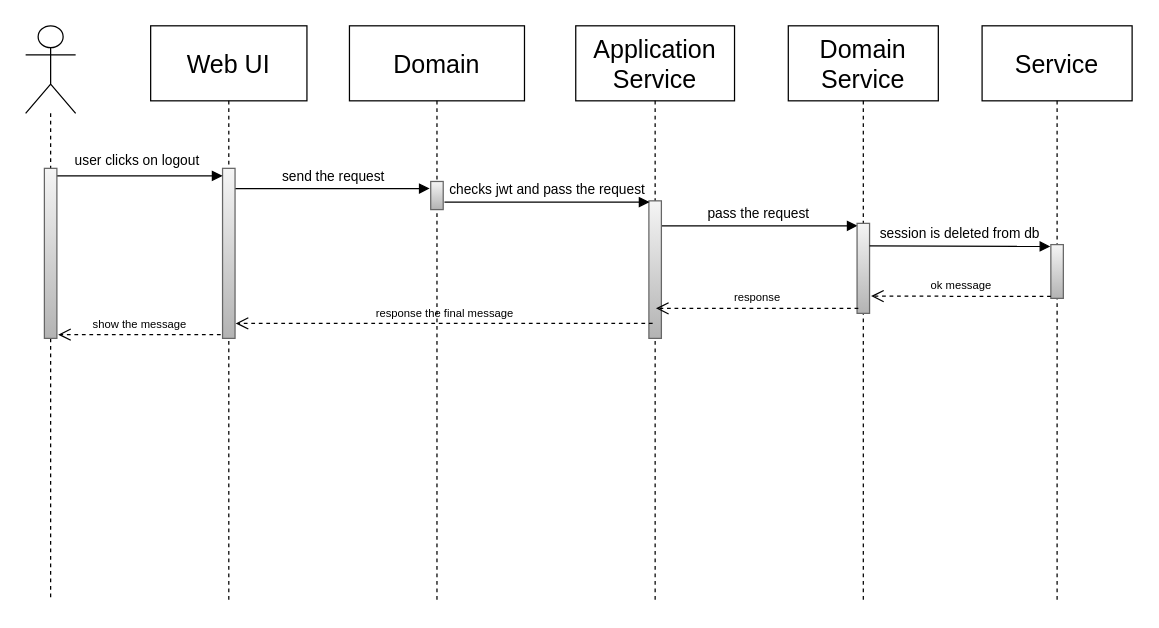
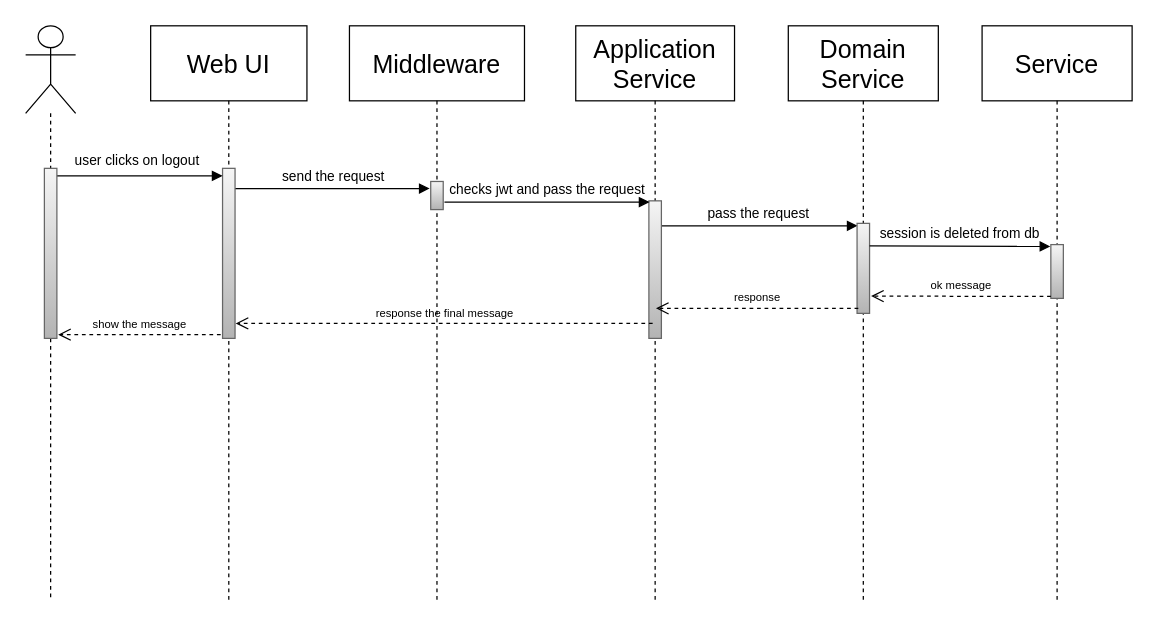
  <mxCell id="0" />
  <mxCell id="1" parent="0" />
  <mxCell id="2" value="" style="shape=umlLifeline;participant=umlActor;perimeter=lifelinePerimeter;whiteSpace=wrap;html=1;container=1;collapsible=0;recursiveResize=0;verticalAlign=top;spacingTop=36;outlineConnect=0;size=70;" parent="1" vertex="1"><mxGeometry x="20" y="20" width="40" height="460" as="geometry" /></mxCell>
  <mxCell id="3" value="&lt;font style=&quot;font-size: 20px;&quot;&gt;Web UI&lt;/font&gt;" style="shape=umlLifeline;perimeter=lifelinePerimeter;whiteSpace=wrap;html=1;container=1;collapsible=0;recursiveResize=0;outlineConnect=0;size=60;" parent="1" vertex="1"><mxGeometry x="120" y="20" width="125" height="460" as="geometry" /></mxCell>
  <mxCell id="4" value="send the request" style="html=1;verticalAlign=bottom;endArrow=block;entryX=-0.084;entryY=0.029;entryDx=0;entryDy=0;entryPerimeter=0;labelBackgroundColor=none;" parent="3" source="5" edge="1"><mxGeometry width="80" relative="1" as="geometry"><mxPoint x="60" y="130" as="sourcePoint" /><mxPoint x="223.16" y="130.15" as="targetPoint" /></mxGeometry></mxCell>
  <mxCell id="5" value="" style="html=1;points=[];perimeter=orthogonalPerimeter;verticalAlign=middle;fillStyle=auto;rounded=0;glass=0;shadow=0;fillColor=#f5f5f5;gradientColor=#b3b3b3;strokeColor=#666666;" parent="3" vertex="1"><mxGeometry x="57.5" y="114" width="10" height="136" as="geometry" /></mxCell>
- <mxCell id="6" value="&lt;font style=&quot;&quot;&gt;&lt;font style=&quot;font-size: 20px;&quot;&gt;Domain&lt;/font&gt;&lt;br&gt;&lt;/font&gt;" style="shape=umlLifeline;perimeter=lifelinePerimeter;whiteSpace=wrap;html=1;container=1;collapsible=0;recursiveResize=0;outlineConnect=0;size=60;" parent="1" vertex="1"><mxGeometry x="279" y="20" width="140" height="460" as="geometry" /></mxCell>
+ <mxCell id="6" value="&lt;font style=&quot;&quot;&gt;&lt;font style=&quot;font-size: 20px;&quot;&gt;Middleware&lt;/font&gt;&lt;br&gt;&lt;/font&gt;" style="shape=umlLifeline;perimeter=lifelinePerimeter;whiteSpace=wrap;html=1;container=1;collapsible=0;recursiveResize=0;outlineConnect=0;size=60;" parent="1" vertex="1"><mxGeometry x="279" y="20" width="140" height="460" as="geometry" /></mxCell>
  <mxCell id="7" value="" style="html=1;points=[];perimeter=orthogonalPerimeter;fontSize=11;fillColor=#f5f5f5;gradientColor=#b3b3b3;strokeColor=#666666;" parent="6" vertex="1"><mxGeometry x="65" y="124.5" width="10" height="22.5" as="geometry" /></mxCell>
  <mxCell id="8" value="&lt;span style=&quot;font-size: 20px;&quot;&gt;Domain&lt;br&gt;Service&lt;br&gt;&lt;/span&gt;" style="shape=umlLifeline;perimeter=lifelinePerimeter;whiteSpace=wrap;html=1;container=1;collapsible=0;recursiveResize=0;outlineConnect=0;size=60;" parent="1" vertex="1"><mxGeometry x="630" y="20" width="120" height="460" as="geometry" /></mxCell>
  <mxCell id="9" value="&lt;font style=&quot;font-size: 11px;&quot;&gt;pass the request&lt;br&gt;&lt;/font&gt;" style="html=1;verticalAlign=bottom;endArrow=block;fontSize=14;labelBackgroundColor=none;entryX=0.043;entryY=0.088;entryDx=0;entryDy=0;entryPerimeter=0;" parent="8" edge="1"><mxGeometry relative="1" as="geometry"><mxPoint x="-101.5" y="160" as="sourcePoint" /><mxPoint x="55.43" y="159.936" as="targetPoint" /></mxGeometry></mxCell>
  <mxCell id="10" value="" style="html=1;points=[];perimeter=orthogonalPerimeter;rounded=0;shadow=0;glass=0;sketch=0;fillStyle=auto;fontSize=14;fillColor=#f5f5f5;gradientColor=#b3b3b3;strokeColor=#666666;" parent="8" vertex="1"><mxGeometry x="55" y="158" width="10" height="72" as="geometry" /></mxCell>
  <mxCell id="11" value="&lt;font style=&quot;font-size: 11px;&quot;&gt;user clicks on logout&lt;br&gt;&lt;/font&gt;" style="html=1;verticalAlign=bottom;endArrow=block;fontSize=22;labelBackgroundColor=none;" parent="1" target="5" edge="1"><mxGeometry width="80" relative="1" as="geometry"><mxPoint x="40" y="140" as="sourcePoint" /><mxPoint x="170" y="140" as="targetPoint" /><Array as="points" /><mxPoint as="offset" /></mxGeometry></mxCell>
  <mxCell id="12" value="&lt;font style=&quot;font-size: 20px;&quot;&gt;Application Service&lt;/font&gt;" style="shape=umlLifeline;perimeter=lifelinePerimeter;whiteSpace=wrap;html=1;container=1;collapsible=0;recursiveResize=0;outlineConnect=0;size=60;" parent="1" vertex="1"><mxGeometry x="460" y="20" width="127" height="460" as="geometry" /></mxCell>
  <mxCell id="13" value="" style="html=1;points=[];perimeter=orthogonalPerimeter;rounded=0;shadow=0;glass=0;sketch=0;fillStyle=auto;fontSize=14;fillColor=#f5f5f5;gradientColor=#b3b3b3;strokeColor=#666666;" parent="12" vertex="1"><mxGeometry x="58.5" y="140" width="10" height="110" as="geometry" /></mxCell>
  <mxCell id="14" value="response the final message" style="html=1;verticalAlign=bottom;endArrow=open;dashed=1;endSize=8;labelBackgroundColor=none;fontSize=9;exitX=-0.092;exitY=0.877;exitDx=0;exitDy=0;exitPerimeter=0;" parent="12" edge="1"><mxGeometry relative="1" as="geometry"><mxPoint x="61.5" y="238.004" as="sourcePoint" /><mxPoint x="-272" y="238" as="targetPoint" /></mxGeometry></mxCell>
  <mxCell id="15" value="response" style="html=1;verticalAlign=bottom;endArrow=open;dashed=1;endSize=8;labelBackgroundColor=none;fontSize=9;" edge="1" parent="12"><mxGeometry relative="1" as="geometry"><mxPoint x="226" y="226" as="sourcePoint" /><mxPoint x="64.167" y="226" as="targetPoint" /></mxGeometry></mxCell>
  <mxCell id="16" value="" style="html=1;points=[];perimeter=orthogonalPerimeter;fillColor=#f5f5f5;gradientColor=#b3b3b3;strokeColor=#666666;" parent="1" vertex="1"><mxGeometry x="35" y="134" width="10" height="136" as="geometry" /></mxCell>
  <mxCell id="17" value="&lt;font style=&quot;font-size: 11px;&quot;&gt;checks jwt and pass the request&lt;br&gt;&lt;/font&gt;" style="html=1;verticalAlign=bottom;endArrow=block;fontSize=14;labelBackgroundColor=none;" parent="1" edge="1"><mxGeometry relative="1" as="geometry"><mxPoint x="355" y="161" as="sourcePoint" /><mxPoint x="519" y="161" as="targetPoint" /></mxGeometry></mxCell>
  <mxCell id="18" value="&lt;span style=&quot;font-size: 20px;&quot;&gt;Service&lt;br&gt;&lt;/span&gt;" style="shape=umlLifeline;perimeter=lifelinePerimeter;whiteSpace=wrap;html=1;container=1;collapsible=0;recursiveResize=0;outlineConnect=0;size=60;" parent="1" vertex="1"><mxGeometry x="785" y="20" width="120" height="460" as="geometry" /></mxCell>
  <mxCell id="19" value="&lt;font style=&quot;font-size: 11px;&quot;&gt;session is deleted from db&lt;br&gt;&lt;/font&gt;" style="html=1;verticalAlign=bottom;endArrow=block;fontSize=14;labelBackgroundColor=none;entryX=-0.042;entryY=0.034;entryDx=0;entryDy=0;entryPerimeter=0;" parent="18" target="20" edge="1"><mxGeometry relative="1" as="geometry"><mxPoint x="-90" y="176" as="sourcePoint" /><mxPoint x="55.44" y="174.688" as="targetPoint" /></mxGeometry></mxCell>
  <mxCell id="20" value="" style="html=1;points=[];perimeter=orthogonalPerimeter;rounded=0;shadow=0;glass=0;sketch=0;fillStyle=auto;fontSize=14;fillColor=#f5f5f5;gradientColor=#b3b3b3;strokeColor=#666666;" parent="18" vertex="1"><mxGeometry x="55" y="175" width="10" height="43" as="geometry" /></mxCell>
  <mxCell id="21" value="ok message" style="html=1;verticalAlign=bottom;endArrow=open;dashed=1;endSize=8;labelBackgroundColor=none;fontSize=9;exitX=-0.092;exitY=0.877;exitDx=0;exitDy=0;exitPerimeter=0;entryX=1.12;entryY=0.746;entryDx=0;entryDy=0;entryPerimeter=0;" edge="1" parent="18"><mxGeometry relative="1" as="geometry"><mxPoint x="55" y="216.474" as="sourcePoint" /><mxPoint x="-88.8" y="216.172" as="targetPoint" /></mxGeometry></mxCell>
  <mxCell id="22" value="show the message" style="html=1;verticalAlign=bottom;endArrow=open;dashed=1;endSize=8;labelBackgroundColor=none;fontSize=9;" parent="1" edge="1"><mxGeometry relative="1" as="geometry"><mxPoint x="176" y="267" as="sourcePoint" /><mxPoint x="46" y="267.004" as="targetPoint" /></mxGeometry></mxCell>
